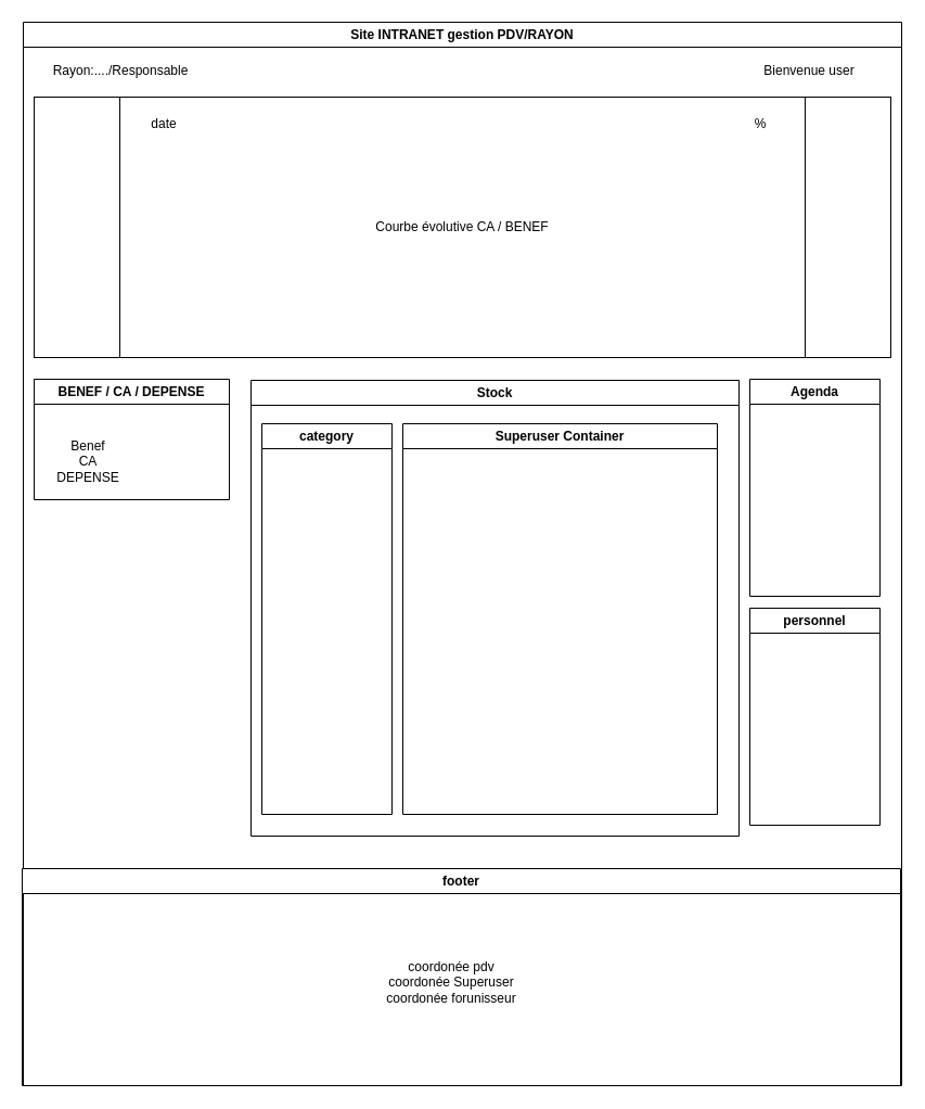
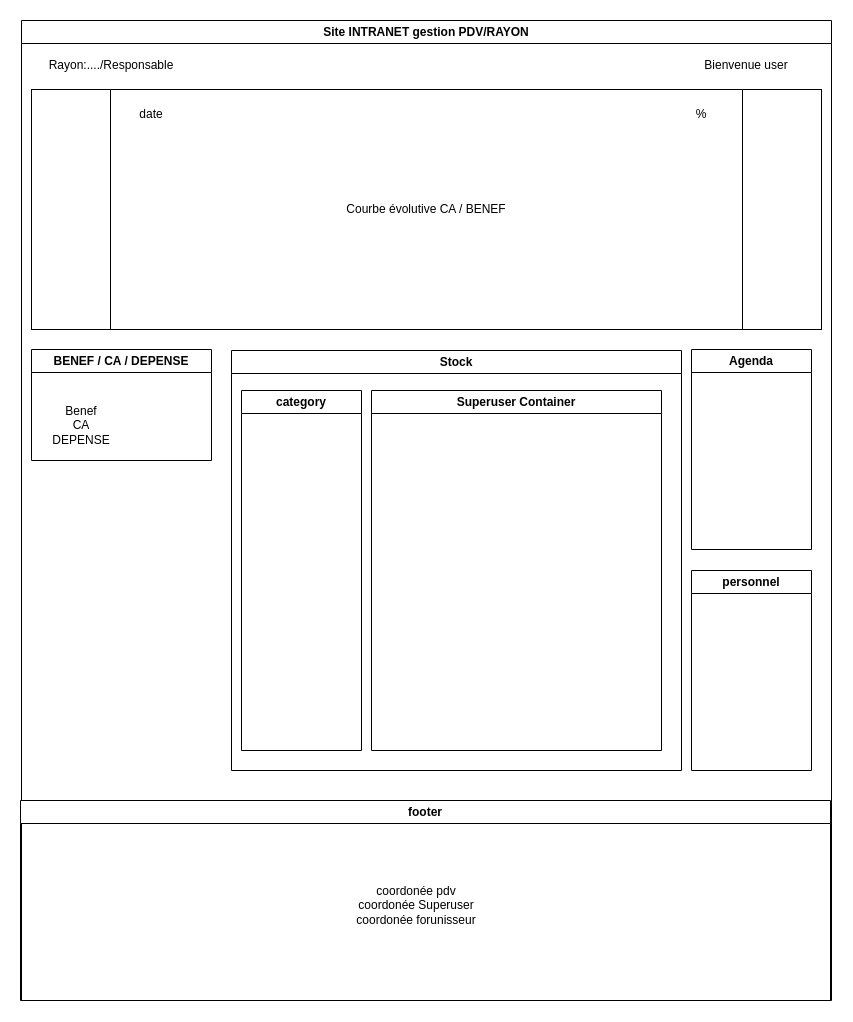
  <mxCell id="0" />
  <mxCell id="1" parent="0" />
  <mxCell id="2" value="Site INTRANET gestion PDV/RAYON" style="swimlane;whiteSpace=wrap;html=1;" vertex="1" parent="1"><mxGeometry x="21" y="20" width="810" height="980" as="geometry" /></mxCell>
  <mxCell id="3" value="Agenda" style="swimlane;whiteSpace=wrap;html=1;startSize=23;" vertex="1" parent="2"><mxGeometry x="670" y="329" width="120" height="200" as="geometry" /></mxCell>
  <mxCell id="4" value="Rayon:..../Responsable" style="text;html=1;align=center;verticalAlign=middle;whiteSpace=wrap;rounded=0;" vertex="1" parent="2"><mxGeometry x="10" y="30" width="160" height="30" as="geometry" /></mxCell>
  <mxCell id="5" value="BENEF / CA / DEPENSE" style="swimlane;whiteSpace=wrap;html=1;" vertex="1" parent="2"><mxGeometry x="10" y="329" width="180" height="111" as="geometry" /></mxCell>
  <mxCell id="6" value="&lt;div&gt;Benef&lt;/div&gt;&lt;div&gt;CA&lt;/div&gt;&lt;div&gt;DEPENSE&lt;br&gt;&lt;/div&gt;" style="text;html=1;align=center;verticalAlign=middle;whiteSpace=wrap;rounded=0;" vertex="1" parent="5"><mxGeometry x="20" y="41" width="60" height="69" as="geometry" /></mxCell>
  <mxCell id="7" value="Stock" style="swimlane;whiteSpace=wrap;html=1;" vertex="1" parent="2"><mxGeometry x="210" y="330" width="450" height="420" as="geometry" /></mxCell>
  <mxCell id="8" value="category" style="swimlane;whiteSpace=wrap;html=1;" vertex="1" parent="7"><mxGeometry x="10" y="40" width="120" height="360" as="geometry" /></mxCell>
  <mxCell id="9" value="Superuser Container" style="swimlane;whiteSpace=wrap;html=1;startSize=23;" vertex="1" parent="7"><mxGeometry x="140" y="40" width="290" height="360" as="geometry" /></mxCell>
  <mxCell id="10" value="Bienvenue user" style="text;html=1;align=center;verticalAlign=middle;whiteSpace=wrap;rounded=0;" vertex="1" parent="2"><mxGeometry x="670" y="30" width="110" height="30" as="geometry" /></mxCell>
- <mxCell id="11" value="personnel" style="swimlane;whiteSpace=wrap;html=1;" vertex="1" parent="2"><mxGeometry x="670" y="540" width="120" height="200" as="geometry" /></mxCell>
+ <mxCell id="11" value="personnel" style="swimlane;whiteSpace=wrap;html=1;" vertex="1" parent="2"><mxGeometry x="670" y="550" width="120" height="200" as="geometry" /></mxCell>
  <mxCell id="12" value="footer" style="swimlane;whiteSpace=wrap;html=1;" vertex="1" parent="2"><mxGeometry x="-1" y="780" width="810" height="200" as="geometry" /></mxCell>
  <mxCell id="13" value="&lt;div&gt;coordonée pdv&lt;/div&gt;&lt;div&gt;coordonée Superuser&lt;/div&gt;&lt;div&gt;coordonée forunisseur&lt;br&gt;&lt;/div&gt;" style="text;html=1;align=center;verticalAlign=middle;whiteSpace=wrap;rounded=0;" vertex="1" parent="12"><mxGeometry x="231" y="30" width="330" height="150" as="geometry" /></mxCell>
  <mxCell id="14" value="Courbe évolutive CA / BENEF" style="shape=process;whiteSpace=wrap;html=1;backgroundOutline=1;" vertex="1" parent="1"><mxGeometry x="31" y="89" width="790" height="240" as="geometry" /></mxCell>
  <mxCell id="15" value="%" style="text;html=1;align=center;verticalAlign=middle;whiteSpace=wrap;rounded=0;" vertex="1" parent="1"><mxGeometry x="671" y="99" width="60" height="30" as="geometry" /></mxCell>
  <mxCell id="16" value="date" style="text;html=1;align=center;verticalAlign=middle;whiteSpace=wrap;rounded=0;" vertex="1" parent="1"><mxGeometry x="121" y="99" width="60" height="30" as="geometry" /></mxCell>
